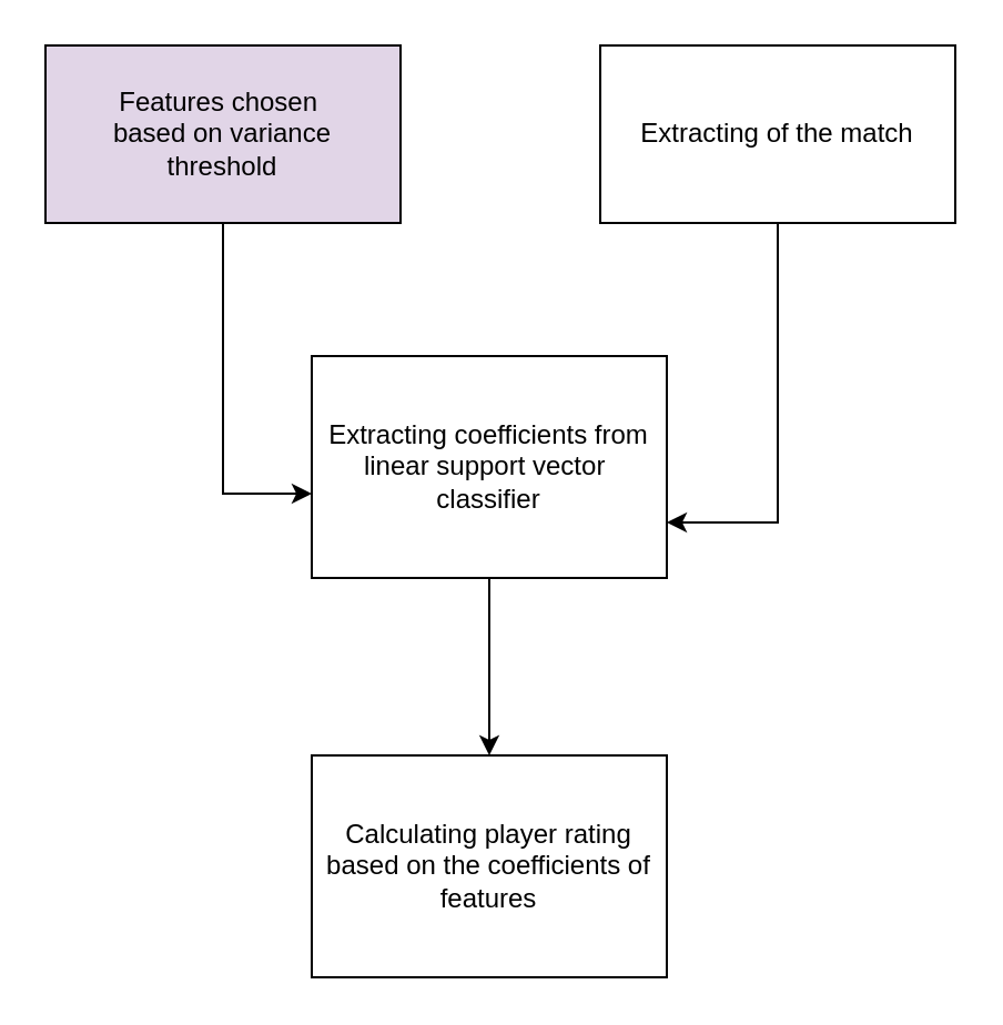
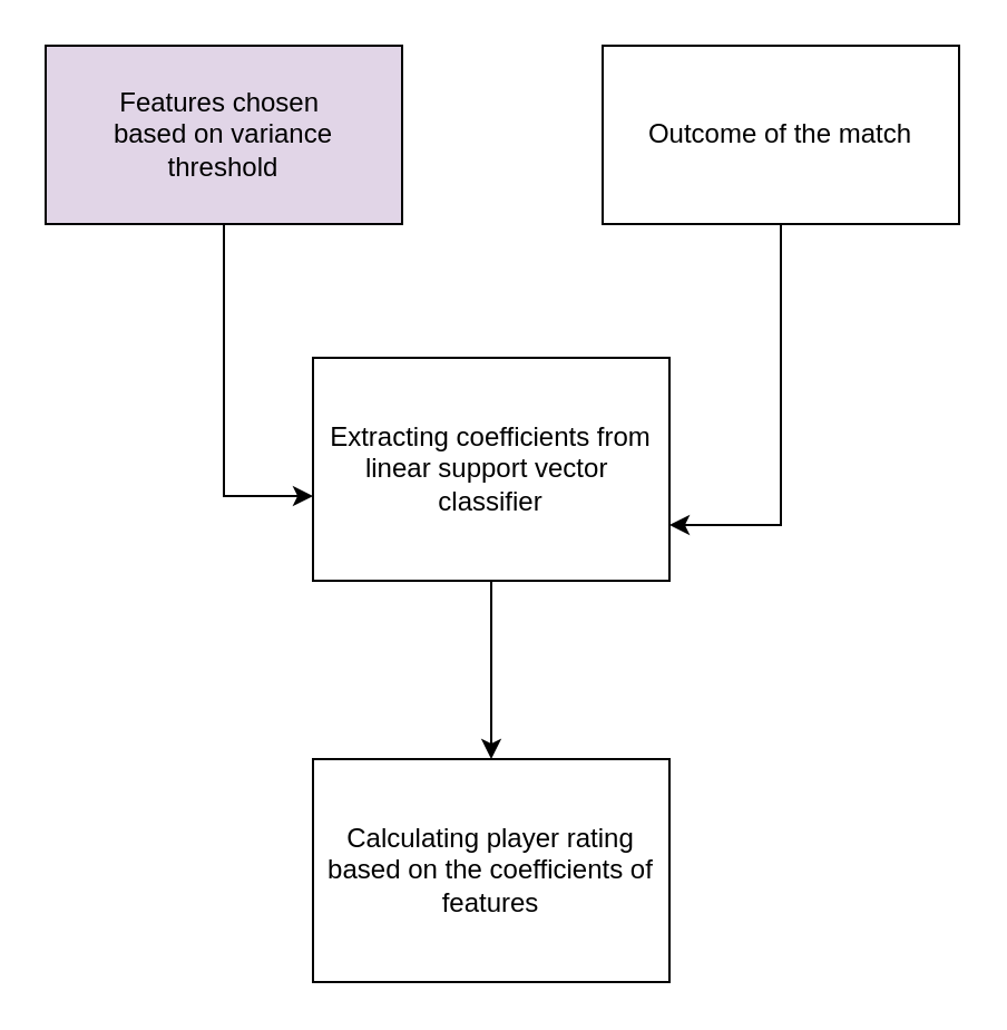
  <mxCell id="0" />
  <mxCell id="1" parent="0" />
  <mxCell id="2" value="Features chosen&amp;nbsp;&lt;div&gt;based on variance&lt;/div&gt;&lt;div&gt;threshold&lt;/div&gt;" style="rounded=0;whiteSpace=wrap;html=1;fillColor=#e1d5e7;" vertex="1" parent="1"><mxGeometry x="20" y="20" width="160" height="80" as="geometry" /></mxCell>
  <mxCell id="3" style="edgeStyle=orthogonalEdgeStyle;rounded=0;orthogonalLoop=1;jettySize=auto;html=1;entryX=1;entryY=0.75;entryDx=0;entryDy=0;" edge="1" parent="1" source="4" target="6"><mxGeometry relative="1" as="geometry" /></mxCell>
- <mxCell id="4" value="Extracting of the match" style="rounded=0;whiteSpace=wrap;html=1;" vertex="1" parent="1"><mxGeometry x="270" y="20" width="160" height="80" as="geometry" /></mxCell>
+ <mxCell id="4" value="Outcome of the match" style="rounded=0;whiteSpace=wrap;html=1;" vertex="1" parent="1"><mxGeometry x="270" y="20" width="160" height="80" as="geometry" /></mxCell>
  <mxCell id="5" style="edgeStyle=orthogonalEdgeStyle;rounded=0;orthogonalLoop=1;jettySize=auto;html=1;entryX=0.5;entryY=0;entryDx=0;entryDy=0;" edge="1" parent="1" source="6" target="7"><mxGeometry relative="1" as="geometry" /></mxCell>
  <mxCell id="6" value="Extracting coefficients from linear support vector&amp;nbsp;&lt;div&gt;classifier&lt;/div&gt;" style="rounded=0;whiteSpace=wrap;html=1;" vertex="1" parent="1"><mxGeometry x="140" y="160" width="160" height="100" as="geometry" /></mxCell>
  <mxCell id="7" value="Calculating player rating based on the coefficients of features" style="rounded=0;whiteSpace=wrap;html=1;" vertex="1" parent="1"><mxGeometry x="140" y="340" width="160" height="100" as="geometry" /></mxCell>
  <mxCell id="8" style="edgeStyle=orthogonalEdgeStyle;rounded=0;orthogonalLoop=1;jettySize=auto;html=1;entryX=0;entryY=0.62;entryDx=0;entryDy=0;entryPerimeter=0;" edge="1" parent="1" source="2" target="6"><mxGeometry relative="1" as="geometry" /></mxCell>
